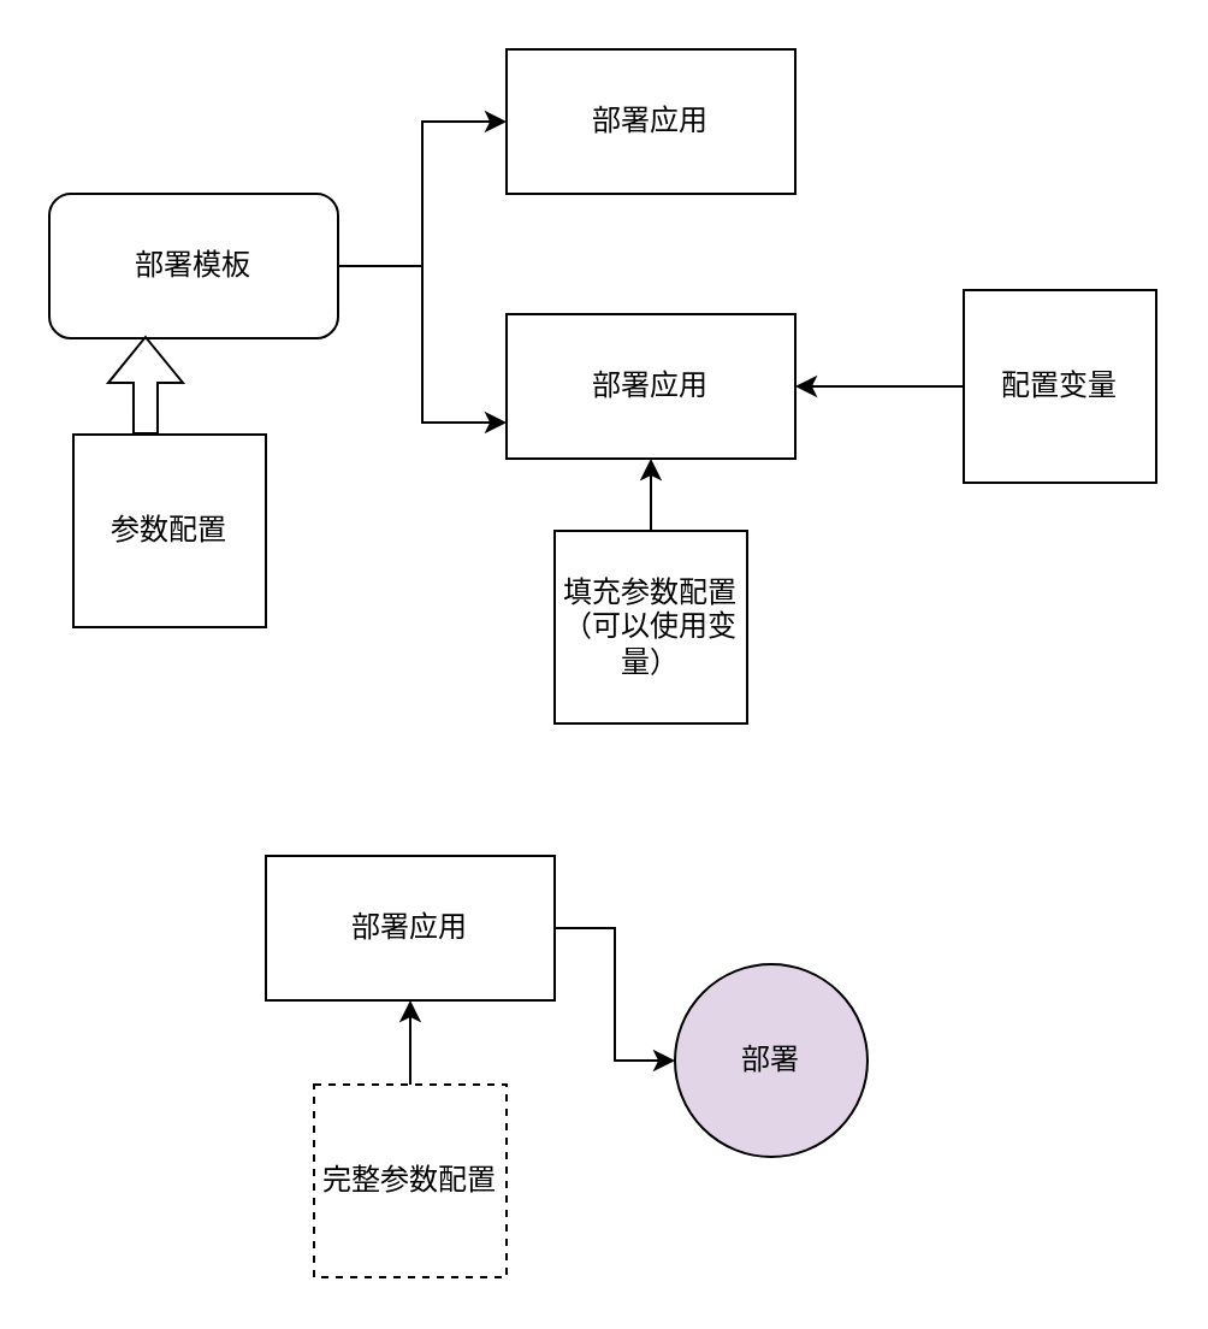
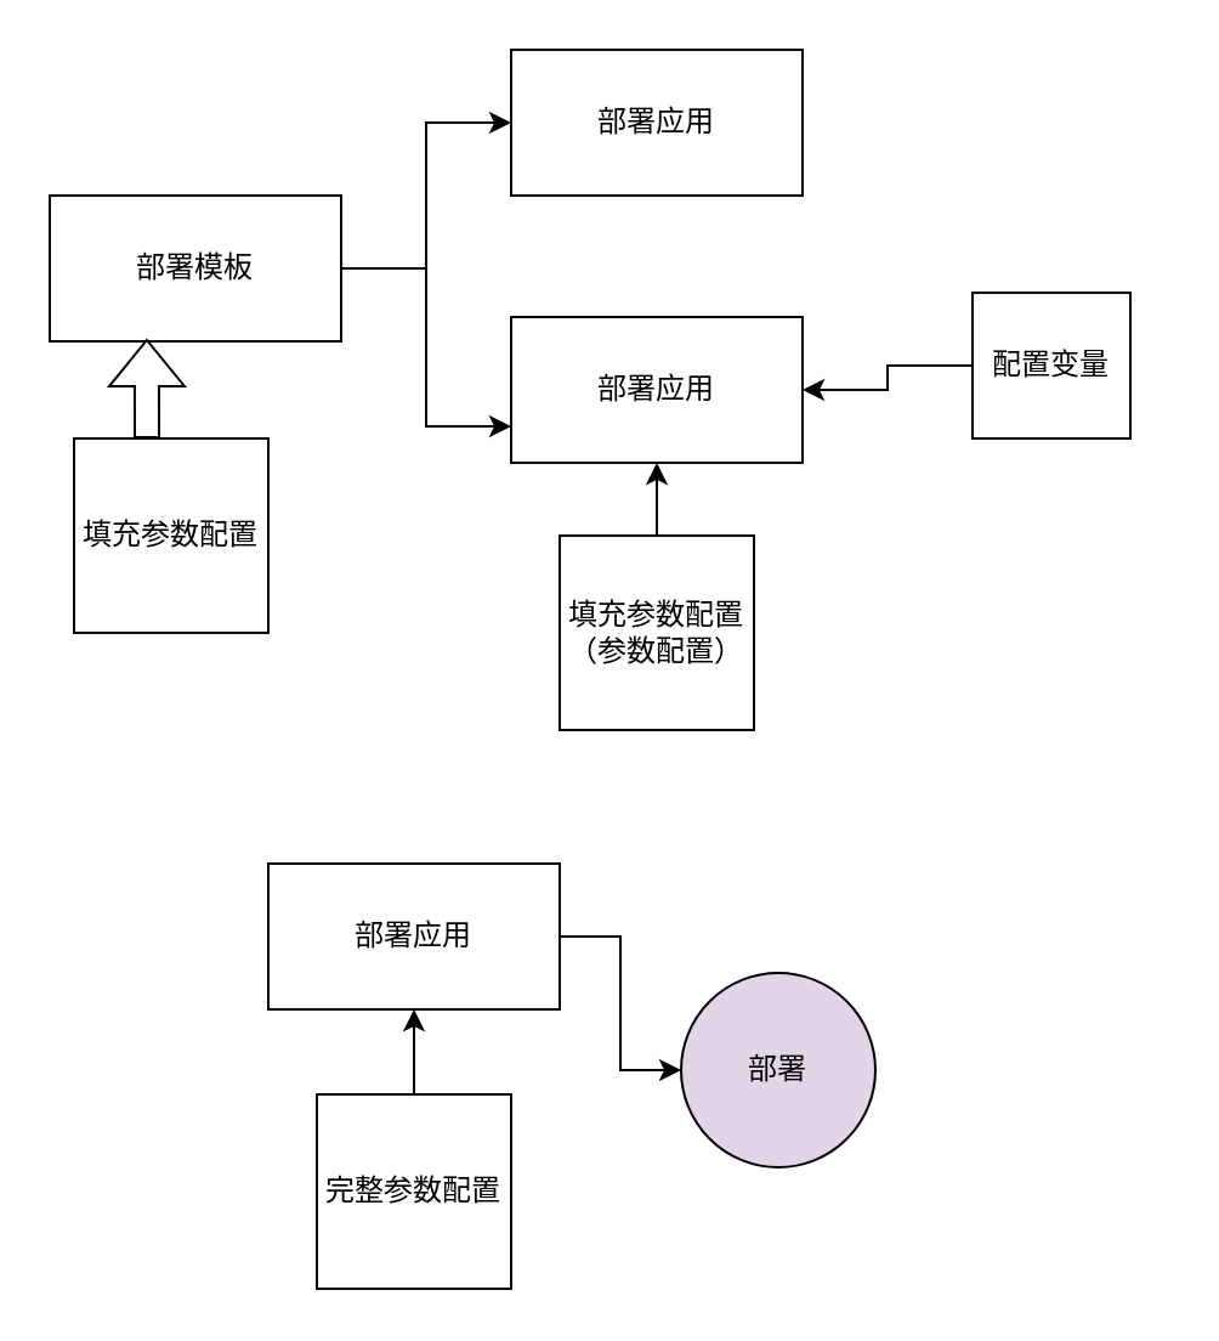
  <mxCell id="0" />
  <mxCell id="1" parent="0" />
  <mxCell id="2" style="edgeStyle=orthogonalEdgeStyle;rounded=0;orthogonalLoop=1;jettySize=auto;html=1;exitX=1;exitY=0.5;exitDx=0;exitDy=0;entryX=0;entryY=0.5;entryDx=0;entryDy=0;" edge="1" parent="1" source="4" target="5"><mxGeometry relative="1" as="geometry" /></mxCell>
  <mxCell id="3" style="edgeStyle=orthogonalEdgeStyle;rounded=0;orthogonalLoop=1;jettySize=auto;html=1;exitX=1;exitY=0.5;exitDx=0;exitDy=0;entryX=0;entryY=0.75;entryDx=0;entryDy=0;" edge="1" parent="1" source="4" target="6"><mxGeometry relative="1" as="geometry" /></mxCell>
- <mxCell id="4" value="部署模板" style="whiteSpace=wrap;html=1;rounded=1;" vertex="1" parent="1"><mxGeometry x="20" y="80" width="120" height="60" as="geometry" /></mxCell>
+ <mxCell id="4" value="部署模板" style="rounded=0;whiteSpace=wrap;html=1;" vertex="1" parent="1"><mxGeometry x="20" y="80" width="120" height="60" as="geometry" /></mxCell>
  <mxCell id="5" value="部署应用" style="rounded=0;whiteSpace=wrap;html=1;" vertex="1" parent="1"><mxGeometry x="210" y="20" width="120" height="60" as="geometry" /></mxCell>
  <mxCell id="6" value="部署应用" style="rounded=0;whiteSpace=wrap;html=1;" vertex="1" parent="1"><mxGeometry x="210" y="130" width="120" height="60" as="geometry" /></mxCell>
- <mxCell id="7" value="参数配置" style="whiteSpace=wrap;html=1;aspect=fixed;" vertex="1" parent="1"><mxGeometry x="30" y="180" width="80" height="80" as="geometry" /></mxCell>
+ <mxCell id="7" value="填充参数配置" style="whiteSpace=wrap;html=1;aspect=fixed;" vertex="1" parent="1"><mxGeometry x="30" y="180" width="80" height="80" as="geometry" /></mxCell>
  <mxCell id="8" value="" style="shape=flexArrow;endArrow=classic;html=1;rounded=0;entryX=0.333;entryY=0.983;entryDx=0;entryDy=0;entryPerimeter=0;" edge="1" parent="1" target="4"><mxGeometry width="50" height="50" relative="1" as="geometry"><mxPoint x="60" y="180" as="sourcePoint" /><mxPoint x="110" y="130" as="targetPoint" /></mxGeometry></mxCell>
  <mxCell id="9" style="edgeStyle=orthogonalEdgeStyle;rounded=0;orthogonalLoop=1;jettySize=auto;html=1;exitX=0.5;exitY=0;exitDx=0;exitDy=0;" edge="1" parent="1" source="10" target="6"><mxGeometry relative="1" as="geometry" /></mxCell>
- <mxCell id="10" value="填充参数配置&lt;br&gt;（可以使用变量）" style="whiteSpace=wrap;html=1;aspect=fixed;" vertex="1" parent="1"><mxGeometry x="230" y="220" width="80" height="80" as="geometry" /></mxCell>
+ <mxCell id="10" value="填充参数配置&lt;br&gt;（参数配置）" style="whiteSpace=wrap;html=1;aspect=fixed;" vertex="1" parent="1"><mxGeometry x="230" y="220" width="80" height="80" as="geometry" /></mxCell>
  <mxCell id="11" value="" style="edgeStyle=orthogonalEdgeStyle;rounded=0;orthogonalLoop=1;jettySize=auto;html=1;" edge="1" parent="1" source="12" target="6"><mxGeometry relative="1" as="geometry" /></mxCell>
- <mxCell id="12" value="配置变量" style="whiteSpace=wrap;html=1;aspect=fixed;" vertex="1" parent="1"><mxGeometry x="400" y="120" width="80" height="80" as="geometry" /></mxCell>
+ <mxCell id="12" value="配置变量" style="whiteSpace=wrap;html=1;aspect=fixed;" vertex="1" parent="1"><mxGeometry x="400" y="120" width="65" height="60" as="geometry" /></mxCell>
  <mxCell id="13" style="edgeStyle=orthogonalEdgeStyle;rounded=0;orthogonalLoop=1;jettySize=auto;html=1;exitX=1;exitY=0.5;exitDx=0;exitDy=0;" edge="1" parent="1" source="14" target="17"><mxGeometry relative="1" as="geometry" /></mxCell>
  <mxCell id="14" value="部署应用" style="rounded=0;whiteSpace=wrap;html=1;" vertex="1" parent="1"><mxGeometry x="110" y="355" width="120" height="60" as="geometry" /></mxCell>
  <mxCell id="15" style="edgeStyle=orthogonalEdgeStyle;rounded=0;orthogonalLoop=1;jettySize=auto;html=1;exitX=0.5;exitY=0;exitDx=0;exitDy=0;" edge="1" parent="1" source="16" target="14"><mxGeometry relative="1" as="geometry" /></mxCell>
- <mxCell id="16" value="完整参数配置" style="whiteSpace=wrap;html=1;aspect=fixed;dashed=1;" vertex="1" parent="1"><mxGeometry x="130" y="450" width="80" height="80" as="geometry" /></mxCell>
+ <mxCell id="16" value="完整参数配置" style="whiteSpace=wrap;html=1;aspect=fixed;" vertex="1" parent="1"><mxGeometry x="130" y="450" width="80" height="80" as="geometry" /></mxCell>
  <mxCell id="17" value="部署" style="ellipse;whiteSpace=wrap;html=1;aspect=fixed;fillColor=#e1d5e7;" vertex="1" parent="1"><mxGeometry x="280" y="400" width="80" height="80" as="geometry" /></mxCell>
